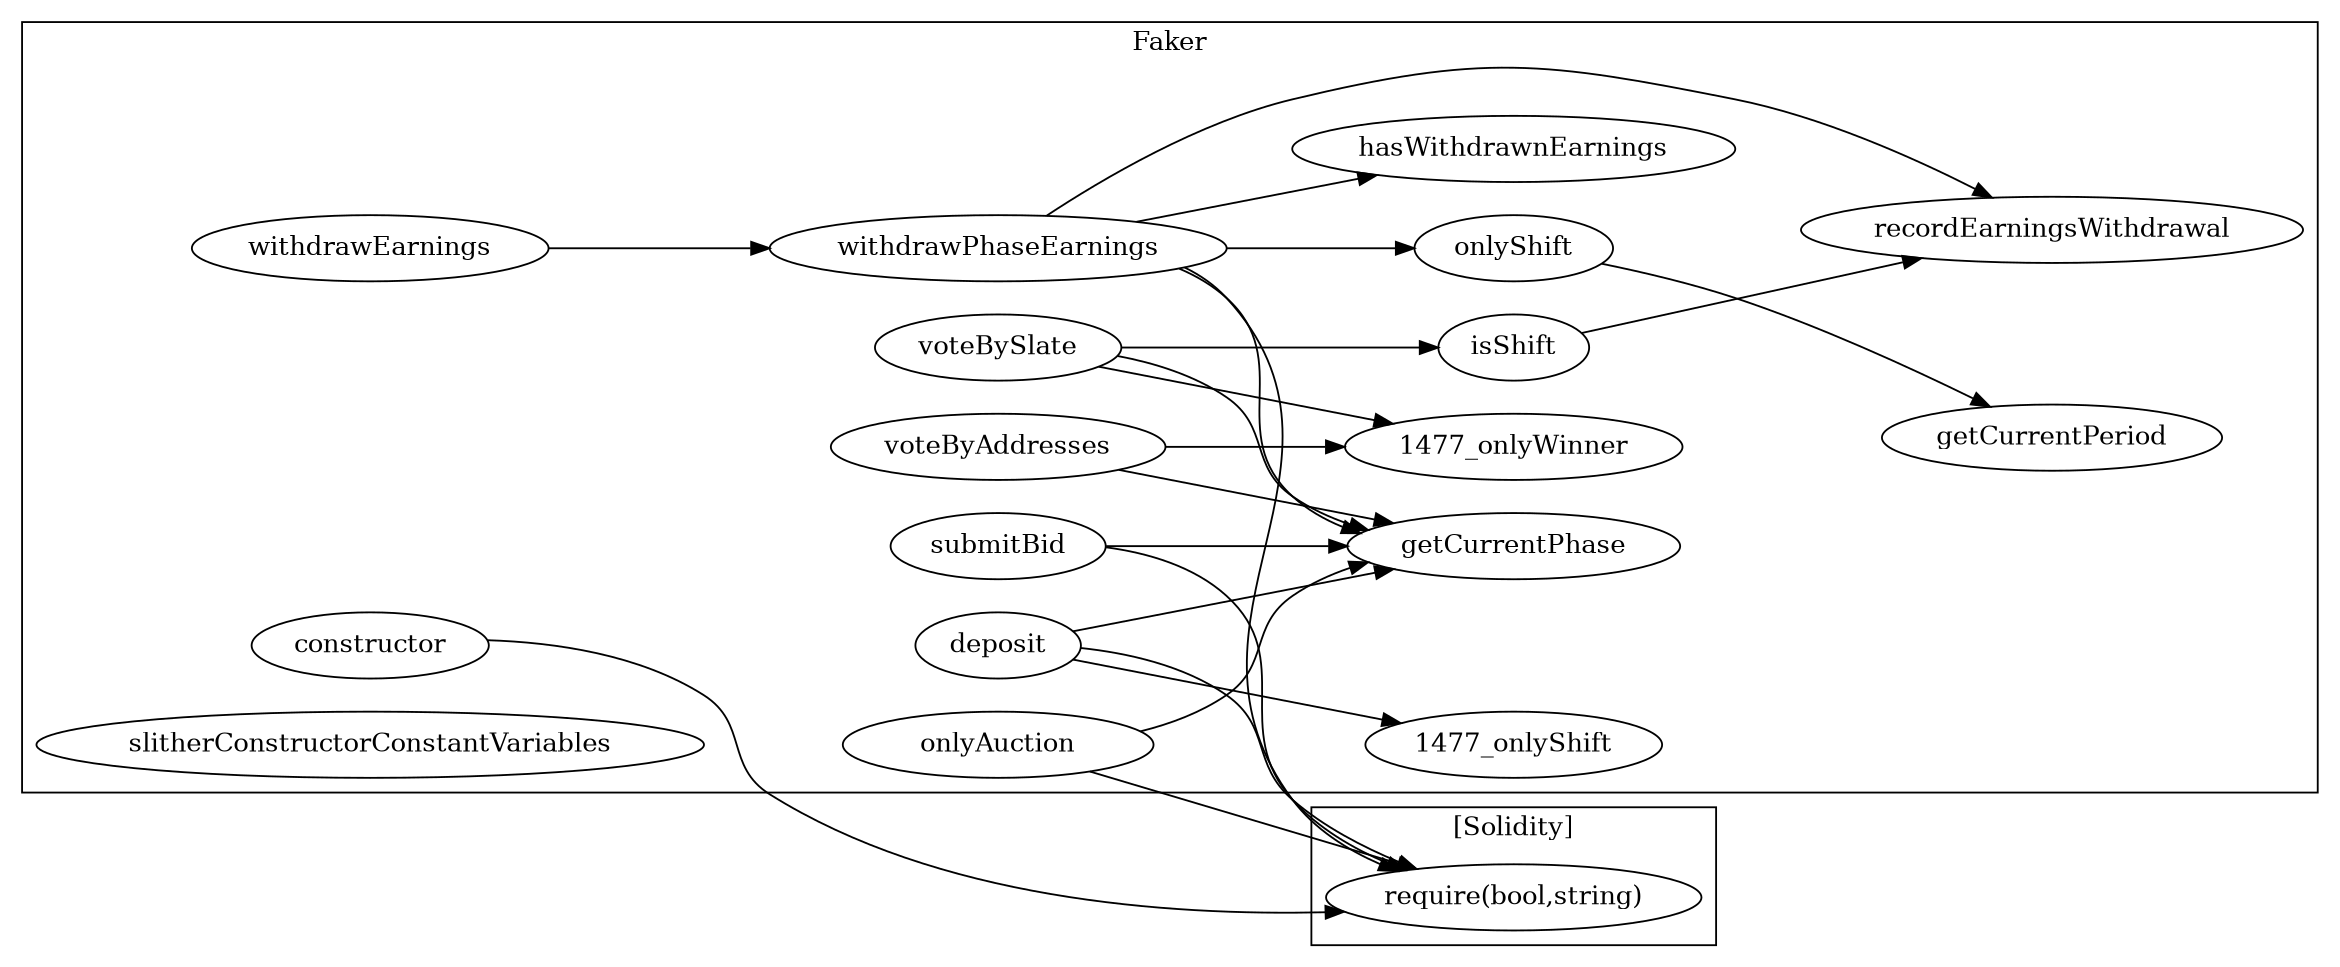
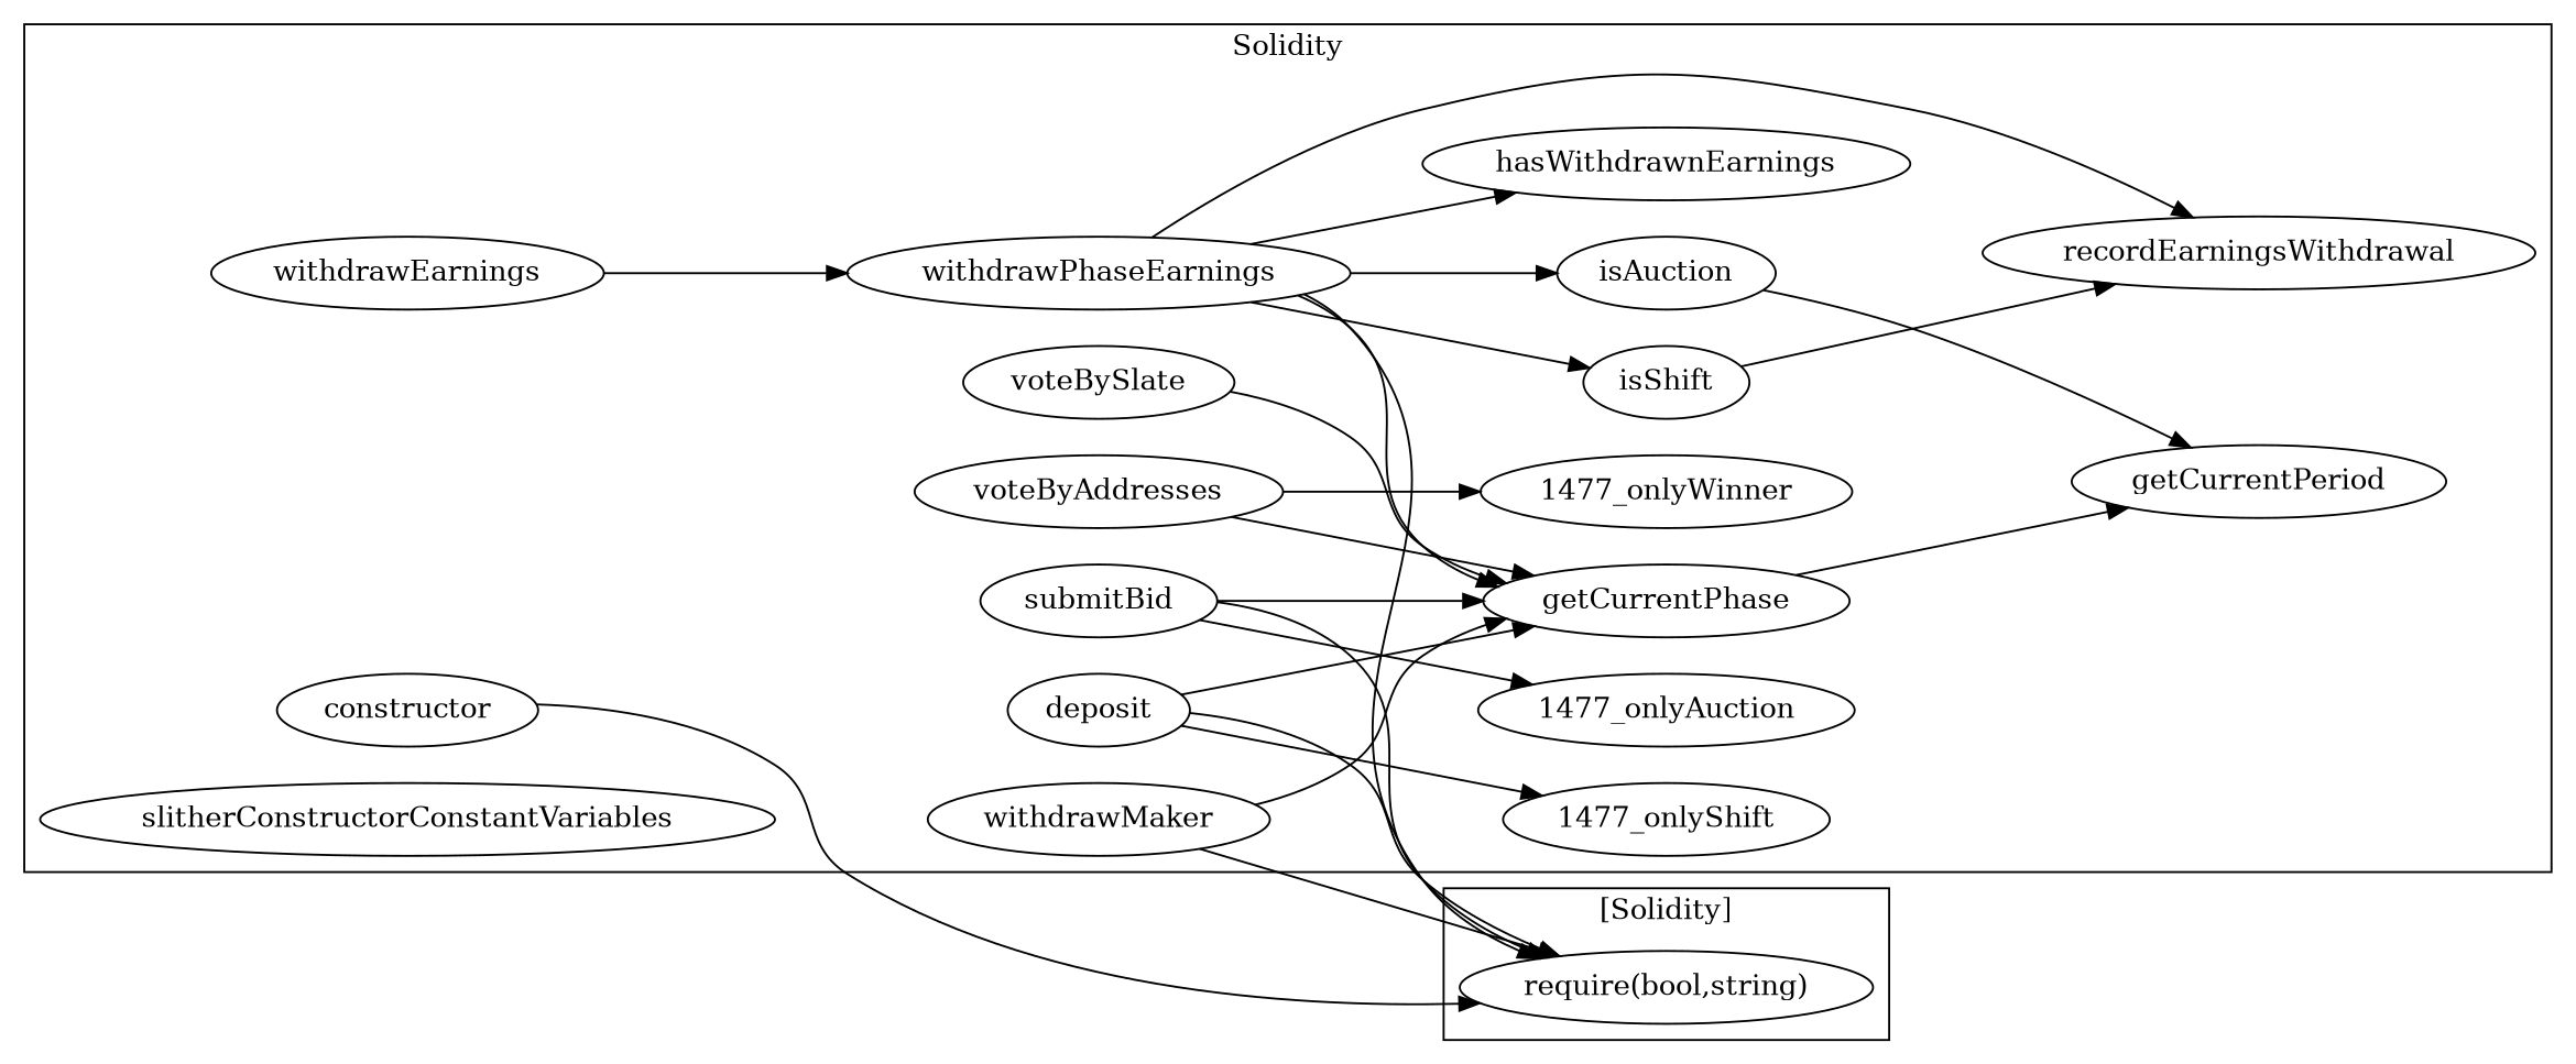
  strict digraph {
    rankdir=LR
    n1 [label=getCurrentPhase]
    n2 [label=getCurrentPeriod]
    n3 [label=constructor]
    n4 [label=isShift]
    n5 [label=hasWithdrawnEarnings]
    n6 [label=withdrawEarnings]
    n7 [label=withdrawPhaseEarnings]
    n8 [label=slitherConstructorConstantVariables]
    n9 [label=voteBySlate]
    "1477_onlyWinner"
    n11 [label=voteByAddresses]
    n12 [label=submitBid]
-   n14 [label=onlyShift]
+   "1477_onlyAuction"
+   n14 [label=isAuction]
    n15 [label=recordEarningsWithdrawal]
    n16 [label=deposit]
    "1477_onlyShift"
-   n18 [label=onlyAuction]
+   n18 [label=withdrawMaker]
    "require(bool,string)"
    subgraph cluster_1 {
-     label=Faker
+     label=Solidity
      n1
      n2
      n3
      n4
      n5
      n6
      n7
      n8
      n9
      "1477_onlyWinner"
      n11
      n12
+     "1477_onlyAuction"
      n14
      n15
      n16
      "1477_onlyShift"
      n18
    }
    subgraph cluster_2 {
      label="[Solidity]"
      "require(bool,string)"
    }
+   n1 -> n2
    n3 -> "require(bool,string)"
    n4 -> n15
    n6 -> n7
    n7 -> n1
-   n9 -> n4
+   n7 -> n4
    n7 -> n5
    n7 -> n14
    n7 -> n15
    n7 -> "require(bool,string)"
    n9 -> n1
-   n9 -> "1477_onlyWinner"
    n11 -> n1
    n11 -> "1477_onlyWinner"
    n12 -> n1
+   n12 -> "1477_onlyAuction"
    n12 -> "require(bool,string)"
    n14 -> n2
    n16 -> n1
    n16 -> "1477_onlyShift"
    n16 -> "require(bool,string)"
    n18 -> n1
    n18 -> "require(bool,string)"
  }
